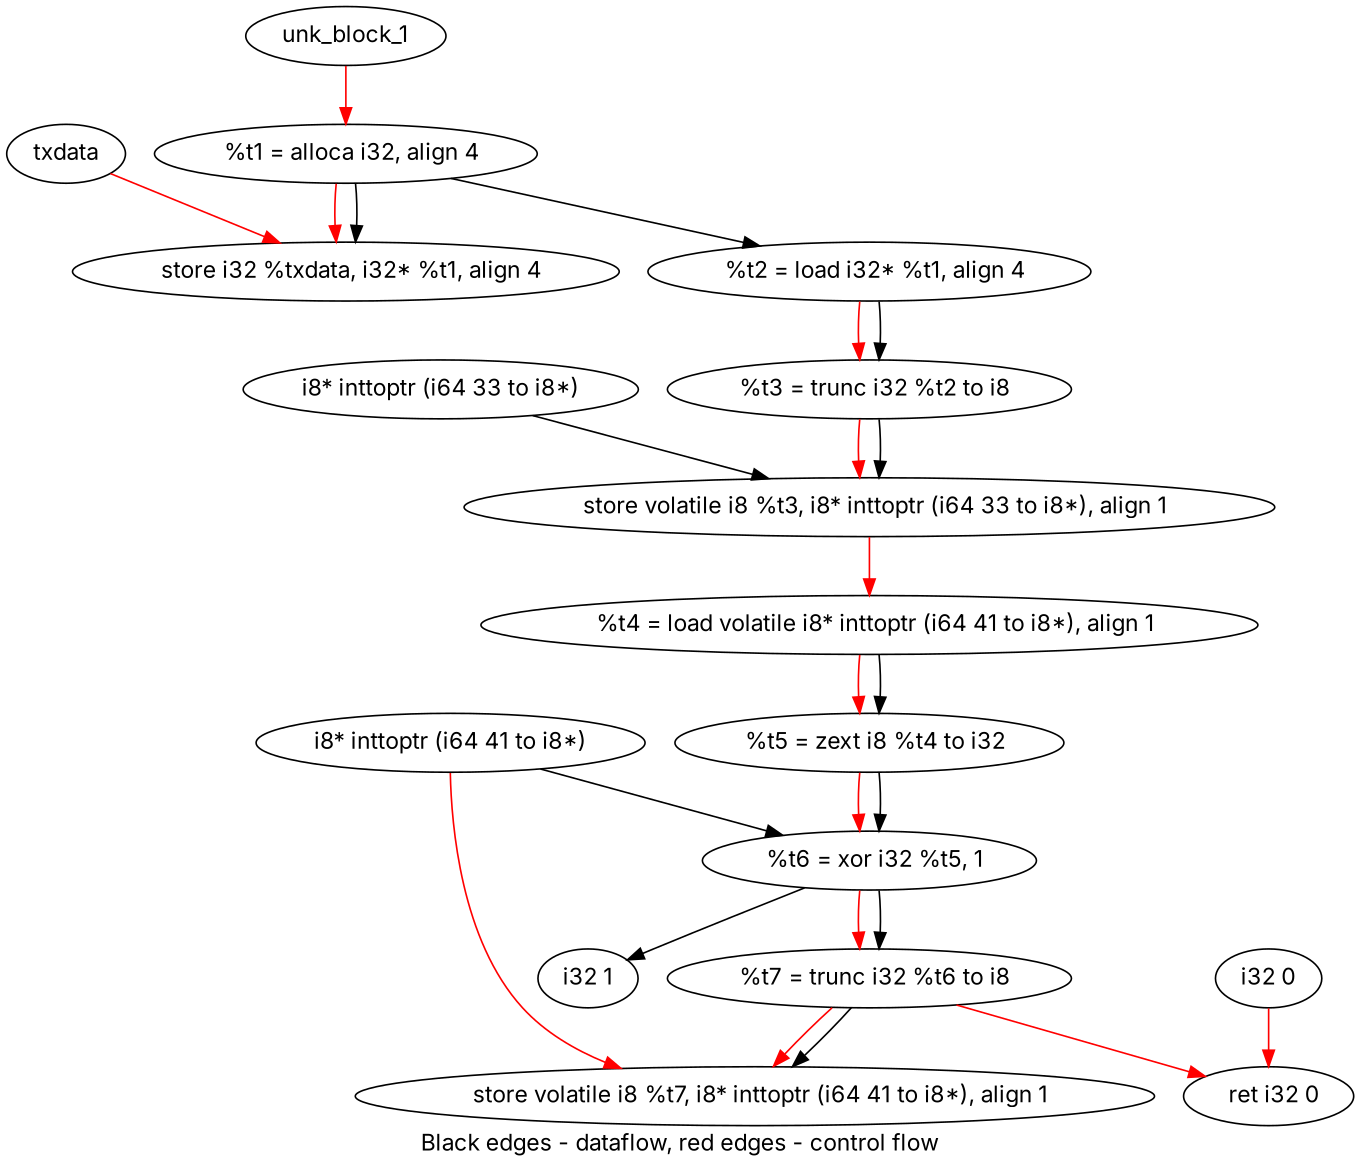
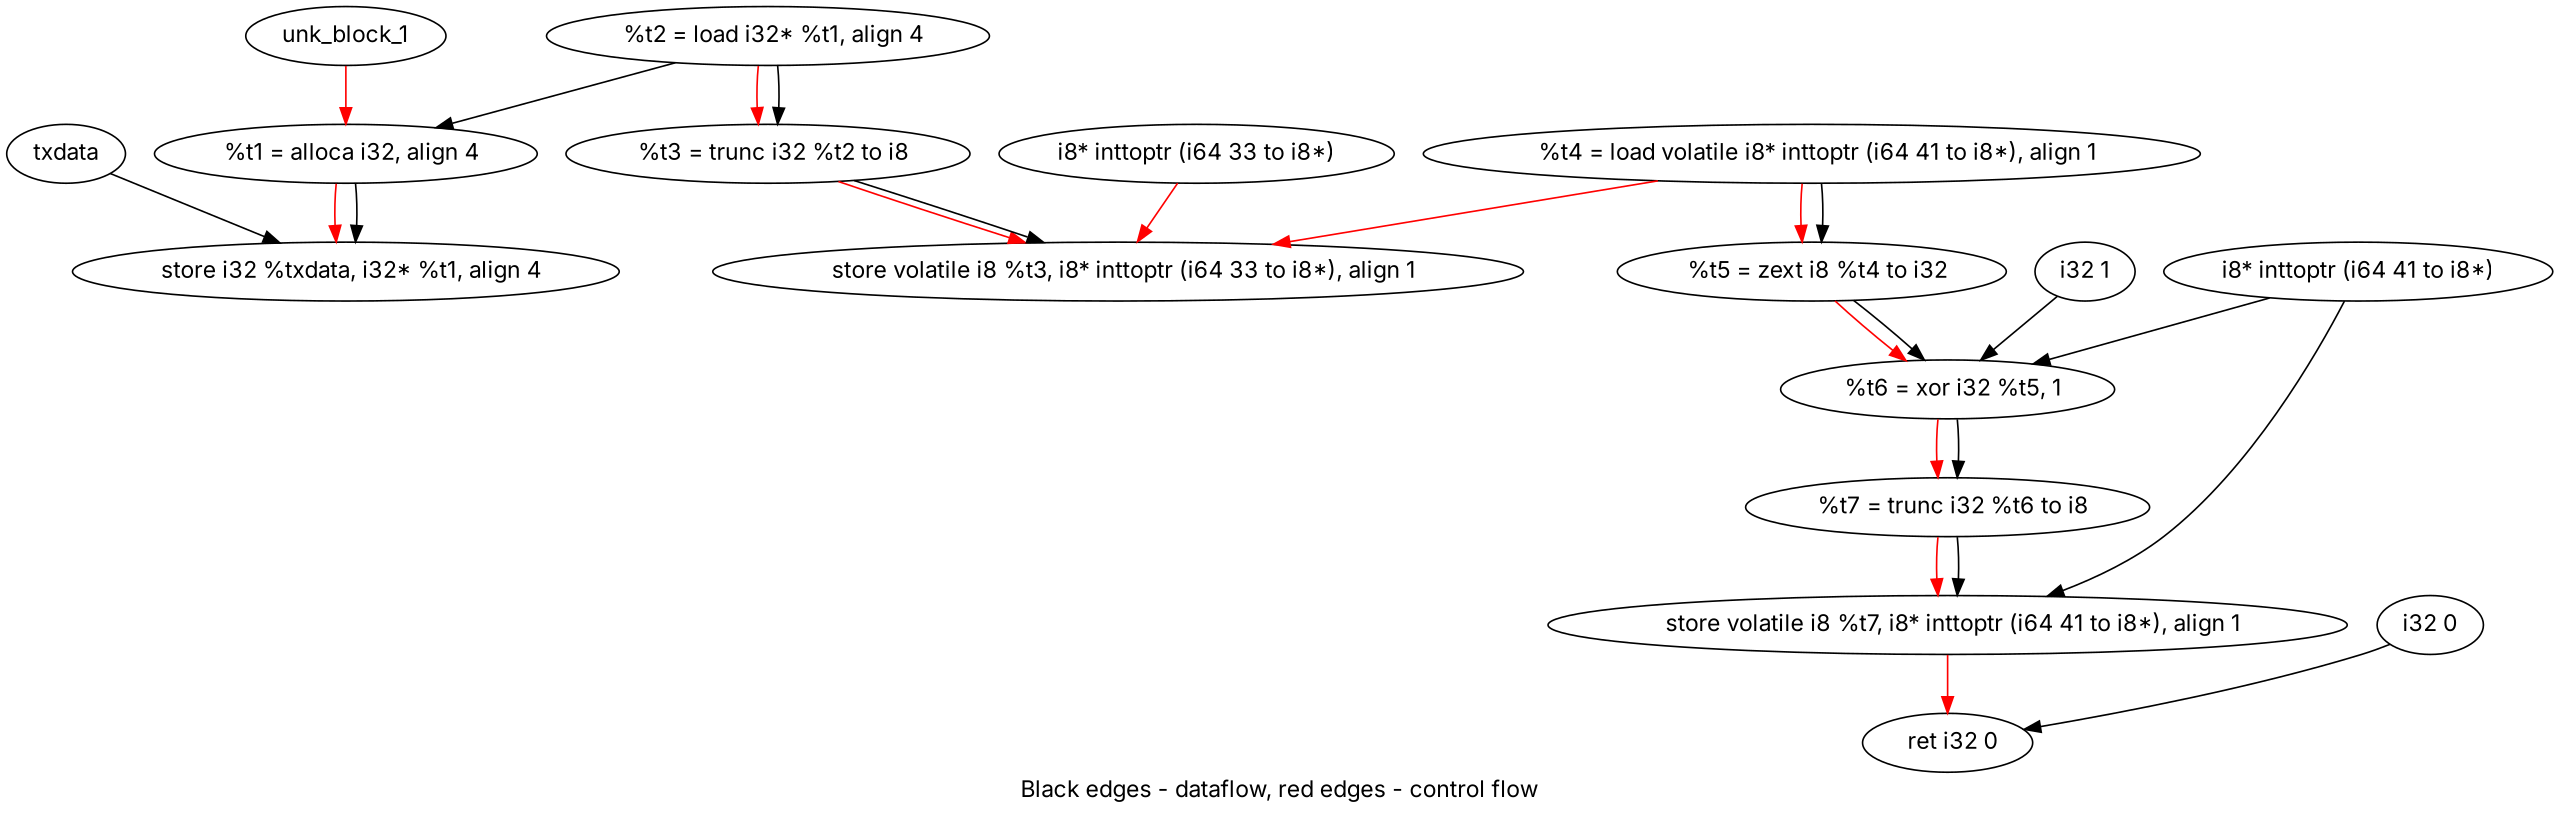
  digraph {
    compound=true
    fontname=Inter
    label="Black edges - dataflow, red edges - control flow"
    node [fontname=Inter]
    edge [fontname=Inter]
    n1 [label="  %t1 = alloca i32, align 4"]
    n2 [label="  store i32 %txdata, i32* %t1, align 4"]
    n3 [label="  %t2 = load i32* %t1, align 4"]
    n4 [label="  %t3 = trunc i32 %t2 to i8"]
    n5 [label="  store volatile i8 %t3, i8* inttoptr (i64 33 to i8*), align 1"]
    n6 [label="  %t4 = load volatile i8* inttoptr (i64 41 to i8*), align 1"]
    n7 [label="  %t5 = zext i8 %t4 to i32"]
    n8 [label="  %t6 = xor i32 %t5, 1"]
    n9 [label="  %t7 = trunc i32 %t6 to i8"]
    n10 [label="  store volatile i8 %t7, i8* inttoptr (i64 41 to i8*), align 1"]
    n11 [label="  ret i32 0"]
    unk_block_1
    "i32 1"
    txdata
    "i8* inttoptr (i64 33 to i8*)"
    "i8* inttoptr (i64 41 to i8*)"
    "i32 0"
    n1 -> n2 [color=red weight=2]
    n1 -> n2
-   n1 -> n3
+   n3 -> n1
    n3 -> n4 [color=red weight=2]
    n3 -> n4
    n4 -> n5 [color=red weight=2]
    n4 -> n5
-   n5 -> n6 [color=red weight=2]
+   n6 -> n5 [color=red weight=2]
    n6 -> n7 [color=red weight=2]
    n6 -> n7
    n7 -> n8 [color=red weight=2]
    n7 -> n8
    n8 -> n9 [color=red weight=2]
    n8 -> n9
    n9 -> n10 [color=red weight=2]
    n9 -> n10
-   n9 -> n11 [color=red weight=2]
+   n10 -> n11 [color=red weight=2]
    unk_block_1 -> n1 [color=red]
-   n8 -> "i32 1"
-   txdata -> n2 [color=red]
-   "i8* inttoptr (i64 33 to i8*)" -> n5
+   "i32 1" -> n8
+   txdata -> n2
+   "i8* inttoptr (i64 33 to i8*)" -> n5 [color=red]
    "i8* inttoptr (i64 41 to i8*)" -> n8
-   "i8* inttoptr (i64 41 to i8*)" -> n10 [color=red]
-   "i32 0" -> n11 [color=red]
+   "i8* inttoptr (i64 41 to i8*)" -> n10
+   "i32 0" -> n11
  }
